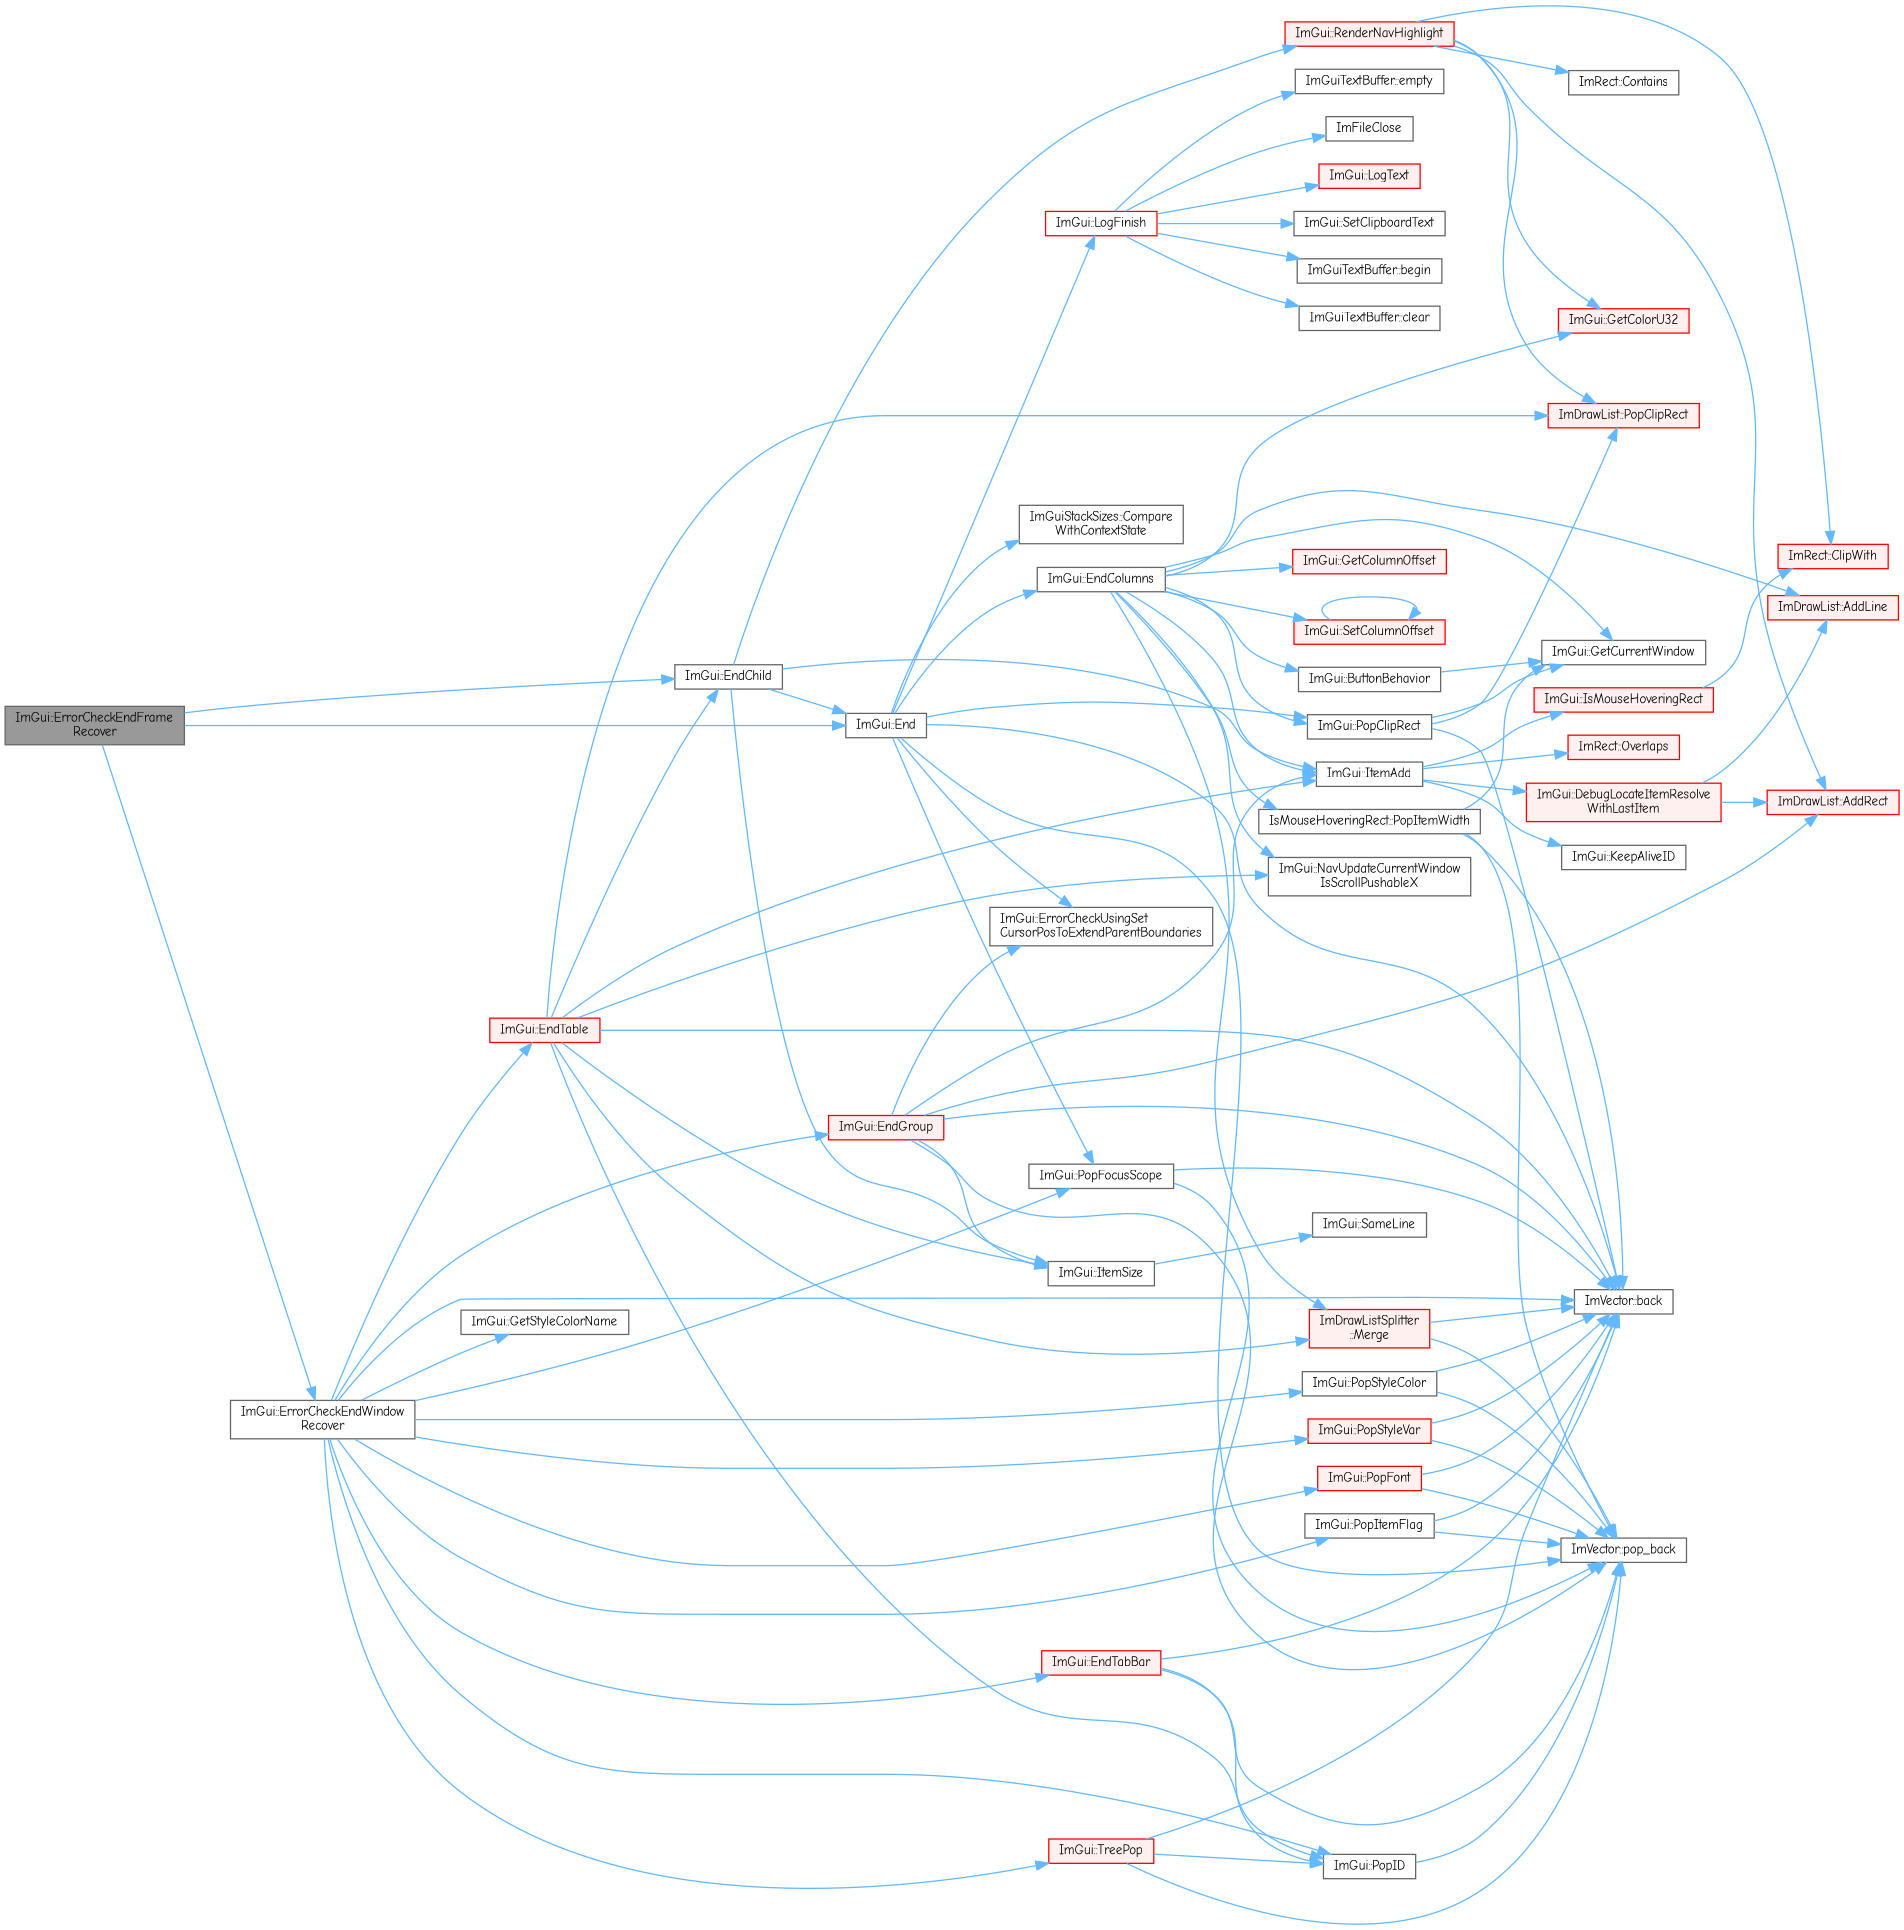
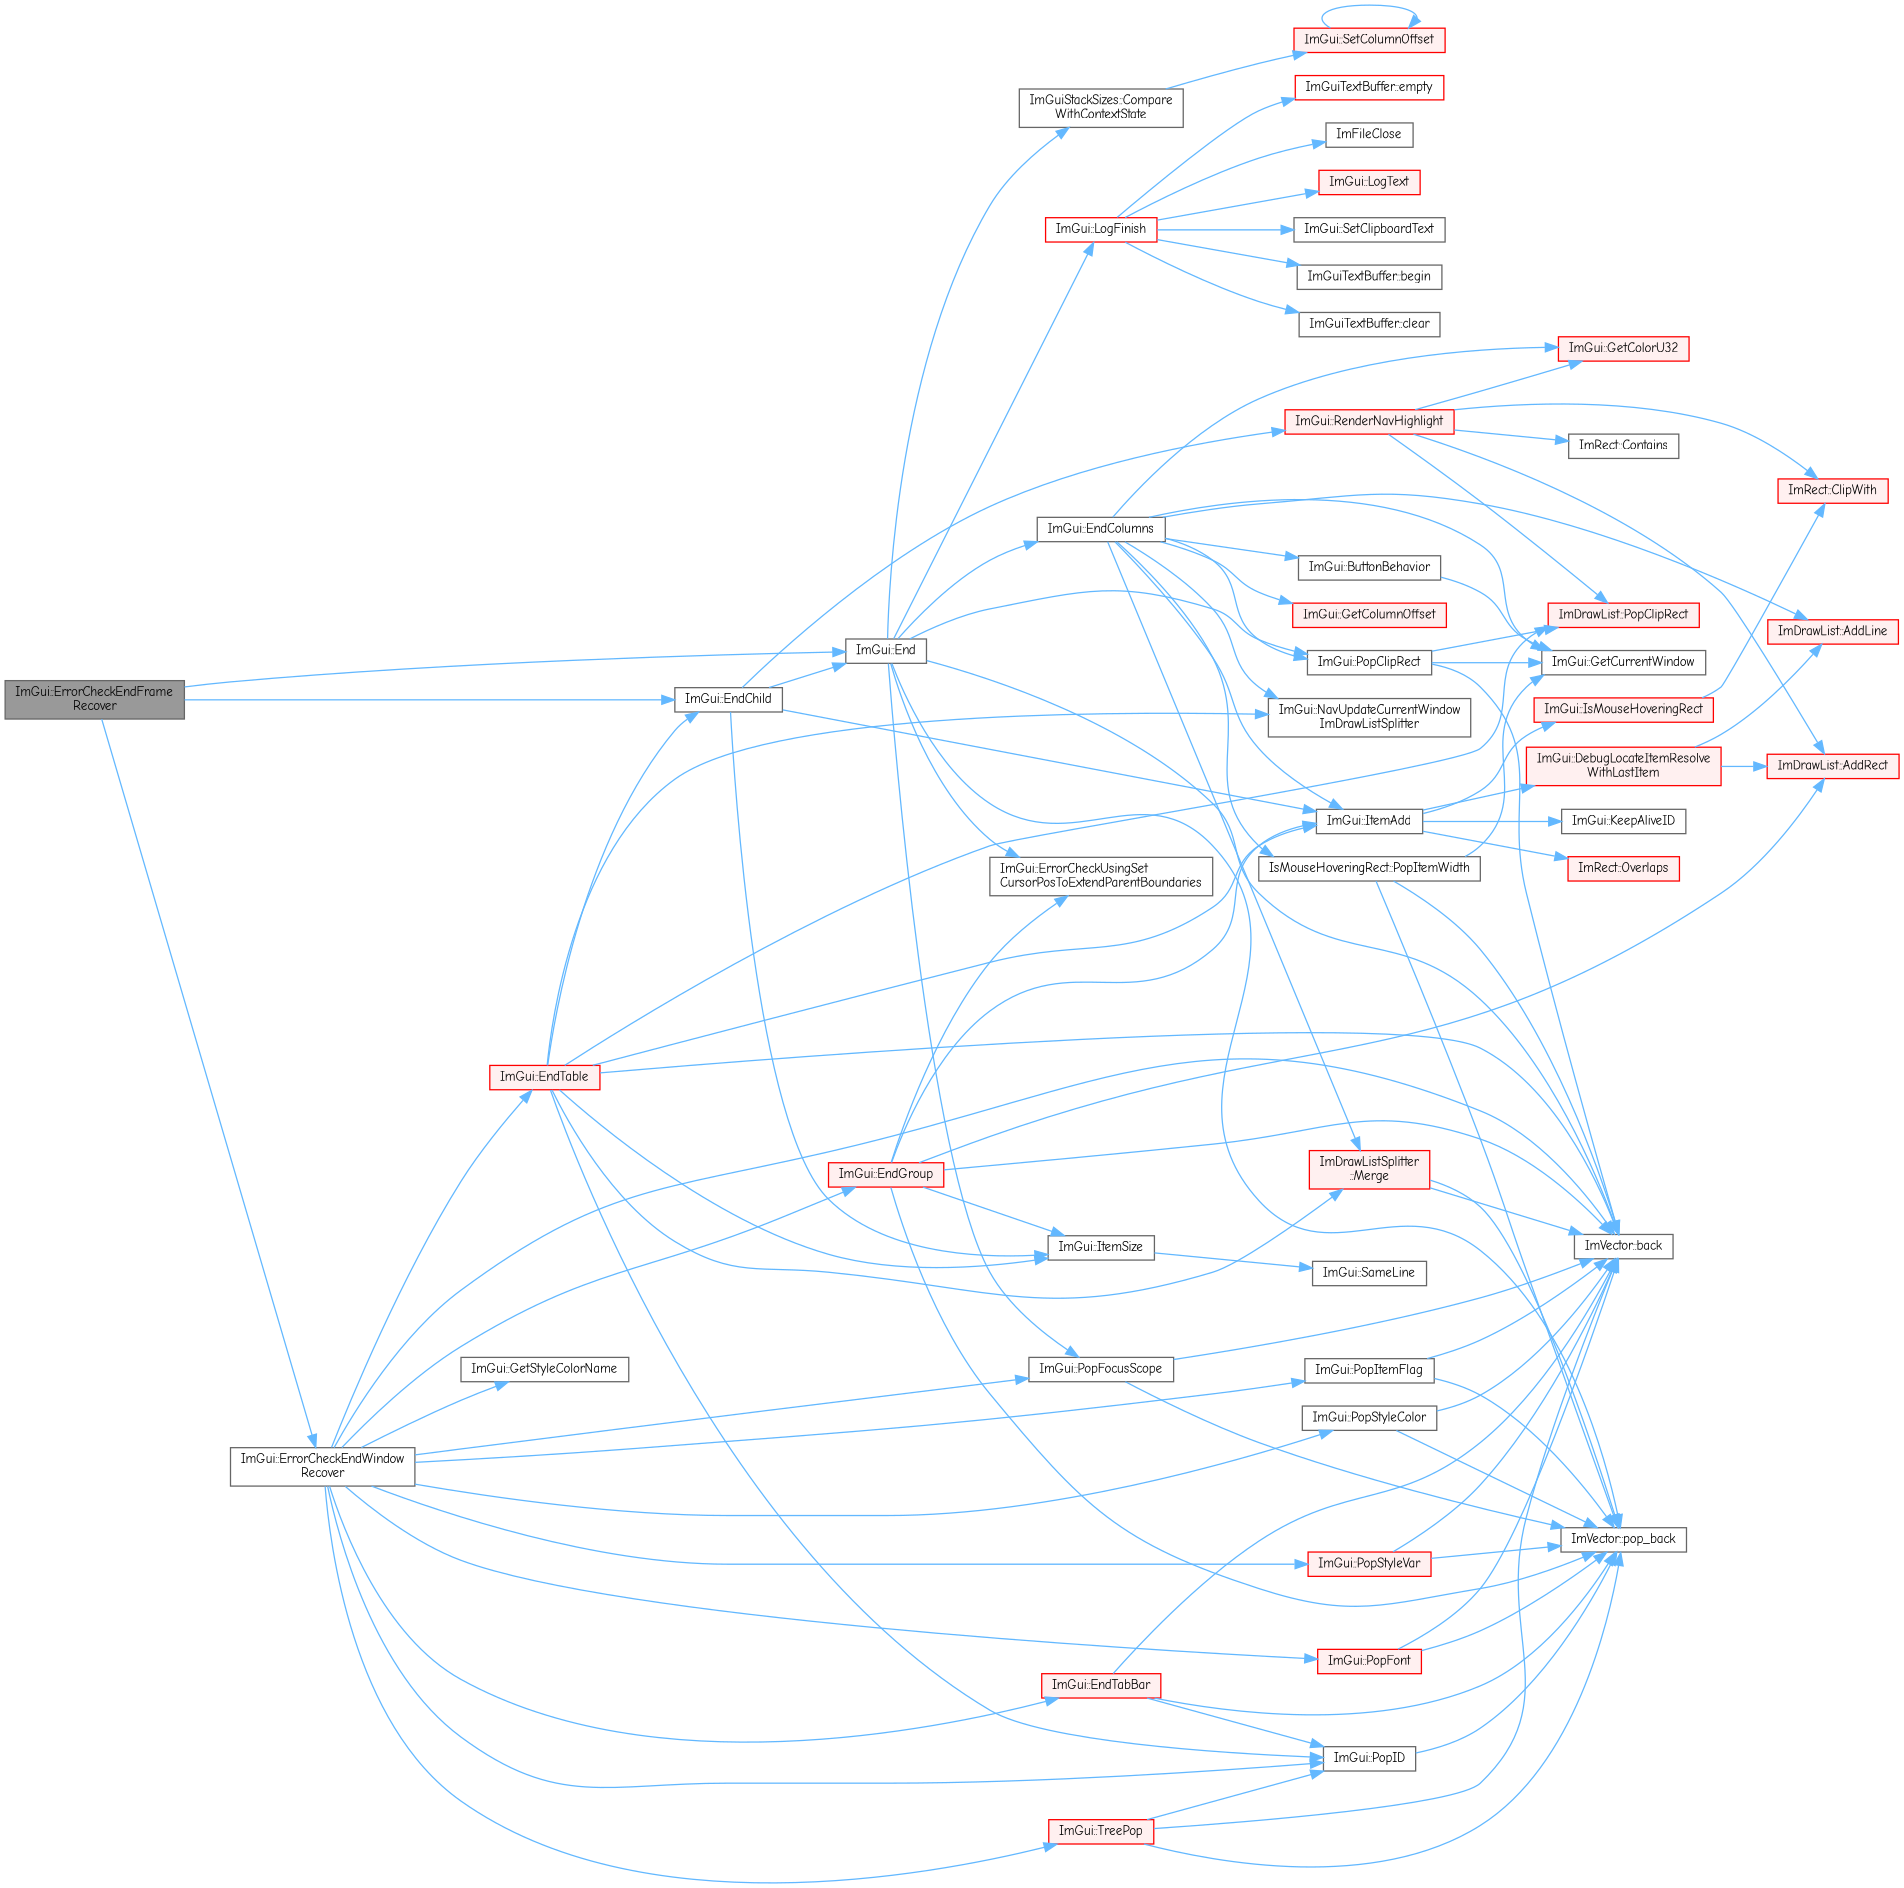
  digraph {
    fontname="Comic Neue"
    rankdir=LR
    node [color=grey40 fillcolor=white fontname="Comic Neue" fontsize=10 shape=box style=filled]
    edge [color=steelblue1 fontname="Comic Neue" fontsize=10 labelfontname=Helvetica labelfontsize=10 style=solid]
    n1 [color=gray40 fillcolor=grey60 fontcolor=black height=0.2 label="ImGui::ErrorCheckEndFrame\lRecover" width=0.4]
    n2 [height=0.2 label="ImGui::End" width=0.4]
    n3 [height=0.2 label="ImGui::EndChild" width=0.4]
    n4 [height=0.2 label="ImGui::ErrorCheckEndWindow\lRecover" width=0.4]
    n5 [height=0.2 label="ImVector::back" width=0.4]
    n6 [height=0.2 label="ImGuiStackSizes::Compare\lWithContextState" width=0.4]
    n7 [height=0.2 label="ImGui::EndColumns" width=0.4]
    n8 [height=0.2 label="ImVector::pop_back" width=0.4]
    n9 [height=0.2 label="ImGui::PopClipRect" width=0.4]
    n10 [height=0.2 label="ImGui::ErrorCheckUsingSet\lCursorPosToExtendParentBoundaries" width=0.4]
    n11 [color=red height=0.2 label="ImGui::LogFinish" width=0.4]
    n12 [height=0.2 label="ImGui::PopFocusScope" width=0.4]
    n13 [height=0.2 label="ImGui::ItemAdd" width=0.4]
    n14 [height=0.2 label="ImGui::ItemSize" width=0.4]
    n15 [color=red fillcolor="#FFF0F0" height=0.2 label="ImGui::RenderNavHighlight" width=0.4]
    n16 [color=red fillcolor="#FFF0F0" height=0.2 label="ImGui::EndGroup" width=0.4]
    n17 [color=red fillcolor="#FFF0F0" height=0.2 label="ImGui::EndTabBar" width=0.4]
    n18 [height=0.2 label="ImGui::PopID" width=0.4]
    n19 [color=red fillcolor="#FFF0F0" height=0.2 label="ImGui::EndTable" width=0.4]
    n20 [height=0.2 label="ImGui::GetStyleColorName" width=0.4]
    n21 [color=red fillcolor="#FFF0F0" height=0.2 label="ImGui::PopFont" width=0.4]
    n22 [height=0.2 label="ImGui::PopItemFlag" width=0.4]
    n23 [height=0.2 label="ImGui::PopStyleColor" width=0.4]
    n24 [color=red fillcolor="#FFF0F0" height=0.2 label="ImGui::PopStyleVar" width=0.4]
    n25 [color=red fillcolor="#FFF0F0" height=0.2 label="ImGui::TreePop" width=0.4]
    n26 [color=red fillcolor="#FFF0F0" height=0.2 label="ImDrawList::AddLine" width=0.4]
    n27 [height=0.2 label="ImGui::ButtonBehavior" width=0.4]
    n28 [height=0.2 label="ImGui::GetCurrentWindow" width=0.4]
    n29 [color=red fillcolor="#FFF0F0" height=0.2 label="ImGui::GetColorU32" width=0.4]
    n30 [color=red fillcolor="#FFF0F0" height=0.2 label="ImGui::GetColumnOffset" width=0.4]
    n31 [color=red fillcolor="#FFF0F0" height=0.2 label="ImDrawListSplitter\l::Merge" width=0.4]
-   n32 [height=0.2 label="ImGui::NavUpdateCurrentWindow\lIsScrollPushableX" width=0.4]
+   n32 [height=0.2 label="ImGui::NavUpdateCurrentWindow\lImDrawListSplitter" width=0.4]
    n33 [height=0.2 label="IsMouseHoveringRect::PopItemWidth" width=0.4]
    n34 [color=red fillcolor="#FFF0F0" height=0.2 label="ImGui::SetColumnOffset" width=0.4]
    n35 [color=red fillcolor="#FFF0F0" height=0.2 label="ImDrawList::PopClipRect" width=0.4]
    n36 [height=0.2 label="ImGuiTextBuffer::begin" width=0.4]
    n37 [height=0.2 label="ImGuiTextBuffer::clear" width=0.4]
-   n38 [height=0.2 label="ImGuiTextBuffer::empty" width=0.4]
+   n38 [color=red height=0.2 label="ImGuiTextBuffer::empty" width=0.4]
    n39 [height=0.2 label=ImFileClose width=0.4]
    n40 [color=red fillcolor="#FFF0F0" height=0.2 label="ImGui::LogText" width=0.4]
    n41 [height=0.2 label="ImGui::SetClipboardText" width=0.4]
    n42 [color=red fillcolor="#FFF0F0" height=0.2 label="ImGui::DebugLocateItemResolve\lWithLastItem" width=0.4]
    n43 [color=red fillcolor="#FFF0F0" height=0.2 label="ImGui::IsMouseHoveringRect" width=0.4]
    n44 [height=0.2 label="ImGui::KeepAliveID" width=0.4]
    n45 [color=red fillcolor="#FFF0F0" height=0.2 label="ImRect::Overlaps" width=0.4]
    n46 [color=red fillcolor="#FFF0F0" height=0.2 label="ImDrawList::AddRect" width=0.4]
    n47 [color=red fillcolor="#FFF0F0" height=0.2 label="ImRect::ClipWith" width=0.4]
    n48 [height=0.2 label="ImGui::SameLine" width=0.4]
    n49 [height=0.2 label="ImRect::Contains" width=0.4]
    n1 -> n2
    n1 -> n3
    n1 -> n4
    n2 -> n5
    n2 -> n6
    n2 -> n7
    n2 -> n8
    n2 -> n9
    n2 -> n10
    n2 -> n11
    n2 -> n12
    n3 -> n2
    n3 -> n13
    n3 -> n14
    n3 -> n15
    n4 -> n5
    n4 -> n12
    n4 -> n16
    n4 -> n17
    n4 -> n18
    n4 -> n19
    n4 -> n20
    n4 -> n21
    n4 -> n22
    n4 -> n23
    n4 -> n24
    n4 -> n25
    n7 -> n9
    n7 -> n13
    n7 -> n26
    n7 -> n27
    n7 -> n28
    n7 -> n29
    n7 -> n30
    n7 -> n31
    n7 -> n32
    n7 -> n33
-   n7 -> n34
+   n6 -> n34
    n9 -> n5
    n9 -> n28
    n9 -> n35
    n11 -> n36
    n11 -> n37
    n11 -> n38
    n11 -> n39
    n11 -> n40
    n11 -> n41
    n12 -> n5
    n12 -> n8
    n13 -> n42
    n13 -> n43
    n13 -> n44
    n13 -> n45
    n14 -> n48
    n15 -> n29
    n15 -> n35
    n15 -> n46
    n15 -> n47
    n15 -> n49
    n16 -> n5
    n16 -> n8
    n16 -> n10
    n16 -> n13
    n16 -> n14
    n16 -> n46
    n17 -> n5
    n17 -> n8
    n17 -> n18
    n18 -> n8
    n19 -> n3
    n19 -> n5
    n19 -> n13
    n19 -> n14
    n19 -> n18
    n19 -> n31
    n19 -> n32
    n19 -> n35
    n21 -> n5
    n21 -> n8
    n22 -> n5
    n22 -> n8
    n23 -> n5
    n23 -> n8
    n24 -> n5
    n24 -> n8
    n25 -> n5
    n25 -> n8
    n25 -> n18
    n27 -> n28
    n31 -> n5
    n31 -> n8
    n33 -> n5
    n33 -> n8
    n33 -> n28
    n34 -> n34
    n42 -> n26
    n42 -> n46
    n43 -> n47
  }
